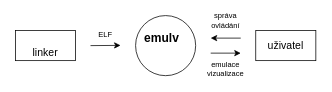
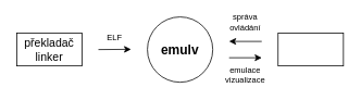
  <mxCell id="0" />
  <mxCell id="1" parent="0" />
  <mxCell id="2" value="" style="ellipse;whiteSpace=wrap;html=1;aspect=fixed;" vertex="1" parent="1"><mxGeometry x="180" y="20" width="80" height="80" as="geometry" /></mxCell>
- <mxCell id="3" value="&lt;b style=&quot;font-size: 16px;&quot;&gt;emulv&lt;/b&gt;" style="text;strokeColor=none;align=center;fillColor=none;html=1;verticalAlign=middle;whiteSpace=wrap;rounded=0;fontSize=16;" vertex="1" parent="1"><mxGeometry x="185" y="35" width="60" height="30" as="geometry" /></mxCell>
+ <mxCell id="3" value="&lt;b style=&quot;font-size: 16px;&quot;&gt;emulv&lt;/b&gt;" style="text;strokeColor=none;align=center;fillColor=none;html=1;verticalAlign=middle;whiteSpace=wrap;rounded=0;fontSize=16;" vertex="1" parent="1"><mxGeometry x="190" y="45" width="60" height="30" as="geometry" /></mxCell>
  <mxCell id="4" value="" style="rounded=0;whiteSpace=wrap;html=1;" vertex="1" parent="1"><mxGeometry x="20" y="40" width="80" height="40" as="geometry" /></mxCell>
+ <mxCell id="5" value="překladač" style="text;html=1;strokeColor=none;fillColor=none;align=center;verticalAlign=middle;whiteSpace=wrap;rounded=0;fontSize=14;spacingBottom=2;" vertex="1" parent="1"><mxGeometry x="25" y="45" width="70" height="15" as="geometry" /></mxCell>
  <mxCell id="6" value="" style="rounded=0;whiteSpace=wrap;html=1;" vertex="1" parent="1"><mxGeometry x="340" y="40" width="80" height="40" as="geometry" /></mxCell>
- <mxCell id="7" value="uživatel" style="text;html=1;strokeColor=none;fillColor=none;align=center;verticalAlign=middle;whiteSpace=wrap;rounded=0;fontSize=14;" vertex="1" parent="1"><mxGeometry x="350" y="45" width="60" height="30" as="geometry" /></mxCell>
  <mxCell id="8" value="" style="endArrow=classic;html=1;rounded=0;" edge="1" parent="1"><mxGeometry width="50" height="50" relative="1" as="geometry"><mxPoint x="120" y="60" as="sourcePoint" /><mxPoint x="160" y="59.66" as="targetPoint" /></mxGeometry></mxCell>
  <mxCell id="9" value="" style="endArrow=classic;html=1;rounded=0;" edge="1" parent="1"><mxGeometry width="50" height="50" relative="1" as="geometry"><mxPoint x="320" y="50" as="sourcePoint" /><mxPoint x="280" y="50" as="targetPoint" /></mxGeometry></mxCell>
  <mxCell id="10" value="ELF" style="text;html=1;strokeColor=none;fillColor=none;align=center;verticalAlign=middle;whiteSpace=wrap;rounded=0;fontSize=10;" vertex="1" parent="1"><mxGeometry x="120" y="40" width="40" height="10" as="geometry" /></mxCell>
  <mxCell id="11" value="ovládání" style="text;html=1;strokeColor=none;fillColor=none;align=center;verticalAlign=middle;whiteSpace=wrap;rounded=0;fontSize=10;" vertex="1" parent="1"><mxGeometry x="280" y="25" width="40" height="15" as="geometry" /></mxCell>
  <mxCell id="12" value="emulace" style="text;html=1;strokeColor=none;fillColor=none;align=center;verticalAlign=middle;whiteSpace=wrap;rounded=0;fontSize=10;" vertex="1" parent="1"><mxGeometry x="275" y="80" width="50" height="10" as="geometry" /></mxCell>
  <mxCell id="13" value="" style="endArrow=classic;html=1;rounded=0;" edge="1" parent="1"><mxGeometry width="50" height="50" relative="1" as="geometry"><mxPoint x="280" y="70" as="sourcePoint" /><mxPoint x="320" y="70" as="targetPoint" /></mxGeometry></mxCell>
  <mxCell id="14" value="vizualizace" style="text;html=1;strokeColor=none;fillColor=none;align=center;verticalAlign=middle;whiteSpace=wrap;rounded=0;fontSize=10;spacingTop=4;" vertex="1" parent="1"><mxGeometry x="275" y="90" width="50" height="10" as="geometry" /></mxCell>
  <mxCell id="15" value="správa" style="text;html=1;strokeColor=none;fillColor=none;align=center;verticalAlign=middle;whiteSpace=wrap;rounded=0;fontSize=10;spacingBottom=10;" vertex="1" parent="1"><mxGeometry x="280" y="20" width="40" height="10" as="geometry" /></mxCell>
  <mxCell id="16" value="linker" style="text;html=1;strokeColor=none;fillColor=none;align=center;verticalAlign=middle;whiteSpace=wrap;rounded=0;fontSize=14;spacingBottom=2;" vertex="1" parent="1"><mxGeometry x="30" y="65" width="60" height="10" as="geometry" /></mxCell>
